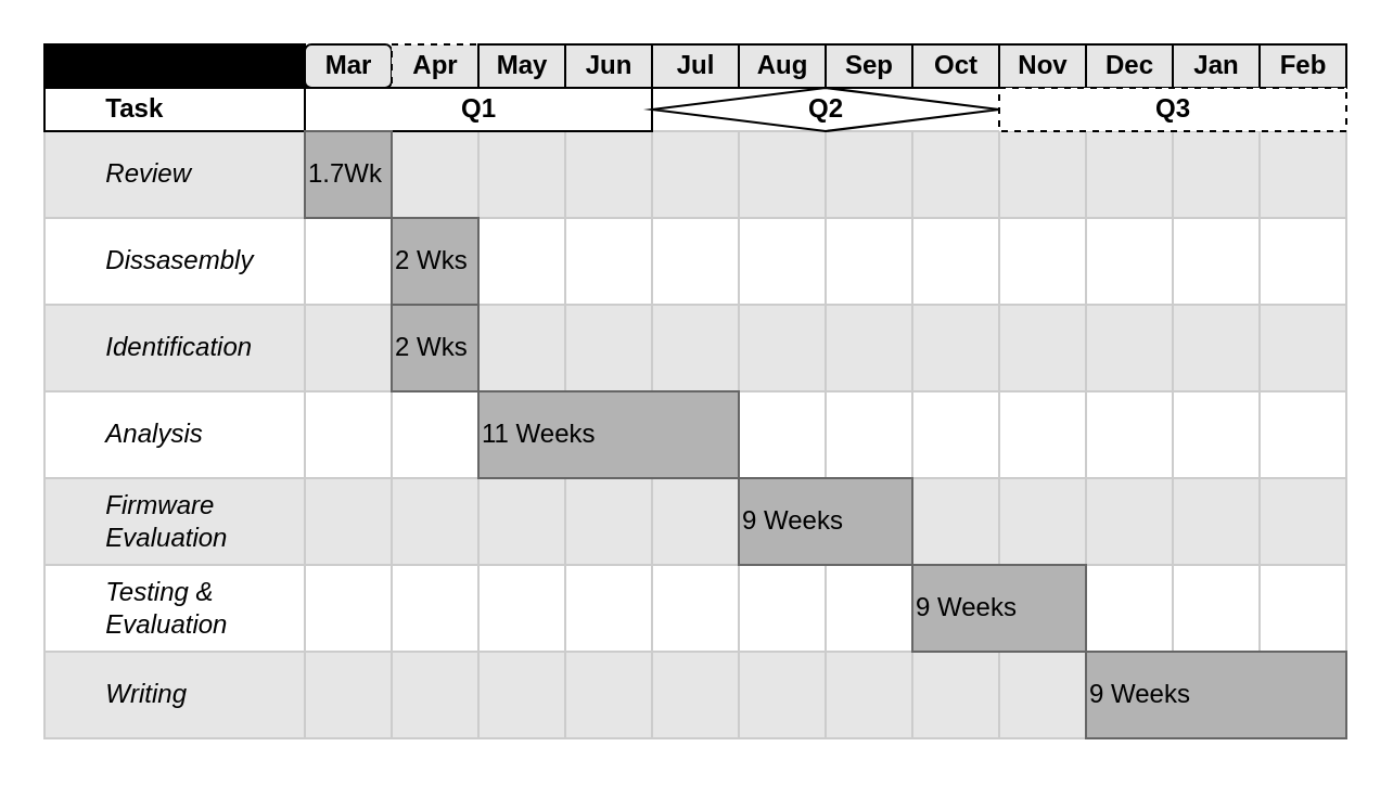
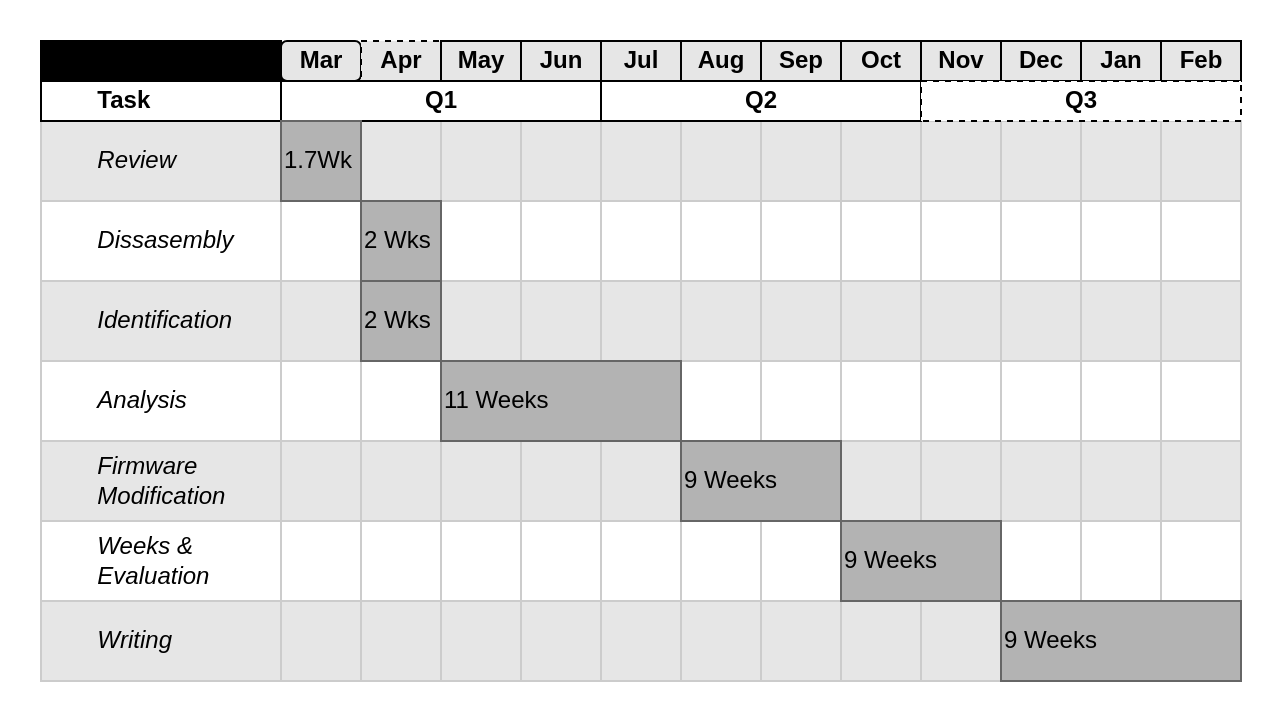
  <mxCell id="0" style=";html=1;" />
  <mxCell id="1" style=";html=1;" parent="0" />
  <mxCell id="2" value="" style="align=left;strokeColor=#CCCCCC;html=1;fillColor=#E6E6E6;" parent="1" vertex="1"><mxGeometry x="140" y="60" width="40" height="40" as="geometry" /></mxCell>
  <mxCell id="3" value="&lt;span style=&quot;white-space: pre;&quot;&gt;&#09;&lt;/span&gt;Review" style="align=left;strokeColor=#CCCCCC;html=1;fontStyle=2;fillColor=#E6E6E6;" vertex="1" parent="1"><mxGeometry x="20" y="60" width="120" height="40" as="geometry" /></mxCell>
  <mxCell id="4" value="&lt;span style=&quot;white-space: pre;&quot;&gt;&#09;&lt;/span&gt;Task" style="strokeWidth=1;fontStyle=1;html=1;align=left;" vertex="1" parent="1"><mxGeometry x="20" y="40" width="120" height="20" as="geometry" /></mxCell>
  <mxCell id="5" value="" style="strokeWidth=1;fontStyle=1;html=1;fillColor=#000000;align=left;" vertex="1" parent="1"><mxGeometry x="20" y="20" width="120" height="20" as="geometry" /></mxCell>
  <mxCell id="6" value="Mar" style="strokeWidth=1;fontStyle=1;html=1;fillColor=#E6E6E6;rounded=1;" vertex="1" parent="1"><mxGeometry x="140" y="20" width="40" height="20" as="geometry" /></mxCell>
  <mxCell id="7" value="Apr" style="strokeWidth=1;fontStyle=1;html=1;fillColor=#E6E6E6;dashed=1;" vertex="1" parent="1"><mxGeometry x="180" y="20" width="40" height="20" as="geometry" /></mxCell>
  <mxCell id="8" value="May" style="strokeWidth=1;fontStyle=1;html=1;fillColor=#E6E6E6;" vertex="1" parent="1"><mxGeometry x="220" y="20" width="40" height="20" as="geometry" /></mxCell>
  <mxCell id="9" value="Jun" style="strokeWidth=1;fontStyle=1;html=1;fillColor=#E6E6E6;" vertex="1" parent="1"><mxGeometry x="260" y="20" width="40" height="20" as="geometry" /></mxCell>
  <mxCell id="10" value="Jul" style="strokeWidth=1;fontStyle=1;html=1;fillColor=#E6E6E6;" vertex="1" parent="1"><mxGeometry x="300" y="20" width="40" height="20" as="geometry" /></mxCell>
  <mxCell id="11" value="Aug" style="strokeWidth=1;fontStyle=1;html=1;fillColor=#E6E6E6;" vertex="1" parent="1"><mxGeometry x="340" y="20" width="40" height="20" as="geometry" /></mxCell>
  <mxCell id="12" value="Sep" style="strokeWidth=1;fontStyle=1;html=1;fillColor=#E6E6E6;" vertex="1" parent="1"><mxGeometry x="380" y="20" width="40" height="20" as="geometry" /></mxCell>
  <mxCell id="13" value="Oct" style="strokeWidth=1;fontStyle=1;html=1;fillColor=#E6E6E6;" vertex="1" parent="1"><mxGeometry x="420" y="20" width="40" height="20" as="geometry" /></mxCell>
  <mxCell id="14" value="Nov" style="strokeWidth=1;fontStyle=1;html=1;fillColor=#E6E6E6;" vertex="1" parent="1"><mxGeometry x="460" y="20" width="40" height="20" as="geometry" /></mxCell>
  <mxCell id="15" value="Dec" style="strokeWidth=1;fontStyle=1;html=1;fillColor=#E6E6E6;" vertex="1" parent="1"><mxGeometry x="500" y="20" width="40" height="20" as="geometry" /></mxCell>
  <mxCell id="16" value="Jan" style="strokeWidth=1;fontStyle=1;html=1;fillColor=#E6E6E6;" vertex="1" parent="1"><mxGeometry x="540" y="20" width="40" height="20" as="geometry" /></mxCell>
  <mxCell id="17" value="Feb" style="strokeWidth=1;fontStyle=1;html=1;fillColor=#E6E6E6;" vertex="1" parent="1"><mxGeometry x="580" y="20" width="40" height="20" as="geometry" /></mxCell>
  <mxCell id="18" value="" style="align=left;strokeColor=#CCCCCC;html=1;fillColor=#E6E6E6;" vertex="1" parent="1"><mxGeometry x="180" y="60" width="40" height="40" as="geometry" /></mxCell>
  <mxCell id="19" value="" style="align=left;strokeColor=#CCCCCC;html=1;fillColor=#E6E6E6;" vertex="1" parent="1"><mxGeometry x="220" y="60" width="40" height="40" as="geometry" /></mxCell>
  <mxCell id="20" value="" style="align=left;strokeColor=#CCCCCC;html=1;fillColor=#E6E6E6;" vertex="1" parent="1"><mxGeometry x="260" y="60" width="40" height="40" as="geometry" /></mxCell>
  <mxCell id="21" value="" style="align=left;strokeColor=#CCCCCC;html=1;fillColor=#E6E6E6;" vertex="1" parent="1"><mxGeometry x="300" y="60" width="40" height="40" as="geometry" /></mxCell>
  <mxCell id="22" value="" style="align=left;strokeColor=#CCCCCC;html=1;fillColor=#E6E6E6;" vertex="1" parent="1"><mxGeometry x="340" y="60" width="40" height="40" as="geometry" /></mxCell>
  <mxCell id="23" value="" style="align=left;strokeColor=#CCCCCC;html=1;fillColor=#E6E6E6;" vertex="1" parent="1"><mxGeometry x="380" y="60" width="40" height="40" as="geometry" /></mxCell>
  <mxCell id="24" value="" style="align=left;strokeColor=#CCCCCC;html=1;fillColor=#E6E6E6;" vertex="1" parent="1"><mxGeometry x="420" y="60" width="40" height="40" as="geometry" /></mxCell>
  <mxCell id="25" value="" style="align=left;strokeColor=#CCCCCC;html=1;fillColor=#E6E6E6;" vertex="1" parent="1"><mxGeometry x="460" y="60" width="40" height="40" as="geometry" /></mxCell>
  <mxCell id="26" value="" style="align=left;strokeColor=#CCCCCC;html=1;fillColor=#E6E6E6;" vertex="1" parent="1"><mxGeometry x="500" y="60" width="40" height="40" as="geometry" /></mxCell>
  <mxCell id="27" value="" style="align=left;strokeColor=#CCCCCC;html=1;fillColor=#E6E6E6;" vertex="1" parent="1"><mxGeometry x="540" y="60" width="40" height="40" as="geometry" /></mxCell>
  <mxCell id="28" value="" style="align=left;strokeColor=#CCCCCC;html=1;fillColor=#E6E6E6;" vertex="1" parent="1"><mxGeometry x="580" y="60" width="40" height="40" as="geometry" /></mxCell>
  <mxCell id="29" value="Q1" style="strokeWidth=1;fontStyle=1;html=1;" parent="1" vertex="1"><mxGeometry x="140" y="40" width="160" height="20" as="geometry" /></mxCell>
- <mxCell id="30" value="Q2" style="rhombus;strokeWidth=1;fontStyle=1;html=1;" vertex="1" parent="1"><mxGeometry x="300" y="40" width="160" height="20" as="geometry" /></mxCell>
+ <mxCell id="30" value="Q2" style="strokeWidth=1;fontStyle=1;html=1;" vertex="1" parent="1"><mxGeometry x="300" y="40" width="160" height="20" as="geometry" /></mxCell>
  <mxCell id="31" value="Q3" style="strokeWidth=1;fontStyle=1;html=1;dashed=1;" vertex="1" parent="1"><mxGeometry x="460" y="40" width="160" height="20" as="geometry" /></mxCell>
  <mxCell id="32" value="" style="align=left;strokeColor=#CCCCCC;html=1;" vertex="1" parent="1"><mxGeometry x="140" y="100" width="40" height="40" as="geometry" /></mxCell>
  <mxCell id="33" value="&lt;span style=&quot;white-space: pre;&quot;&gt;&#09;&lt;/span&gt;Dissasembly" style="align=left;strokeColor=#CCCCCC;html=1;fontStyle=2" vertex="1" parent="1"><mxGeometry x="20" y="100" width="120" height="40" as="geometry" /></mxCell>
  <mxCell id="34" value="" style="align=left;strokeColor=#CCCCCC;html=1;" vertex="1" parent="1"><mxGeometry x="180" y="100" width="40" height="40" as="geometry" /></mxCell>
  <mxCell id="35" value="" style="align=left;strokeColor=#CCCCCC;html=1;" vertex="1" parent="1"><mxGeometry x="220" y="100" width="40" height="40" as="geometry" /></mxCell>
  <mxCell id="36" value="" style="align=left;strokeColor=#CCCCCC;html=1;" vertex="1" parent="1"><mxGeometry x="260" y="100" width="40" height="40" as="geometry" /></mxCell>
  <mxCell id="37" value="" style="align=left;strokeColor=#CCCCCC;html=1;" vertex="1" parent="1"><mxGeometry x="300" y="100" width="40" height="40" as="geometry" /></mxCell>
  <mxCell id="38" value="" style="align=left;strokeColor=#CCCCCC;html=1;" vertex="1" parent="1"><mxGeometry x="340" y="100" width="40" height="40" as="geometry" /></mxCell>
  <mxCell id="39" value="" style="align=left;strokeColor=#CCCCCC;html=1;" vertex="1" parent="1"><mxGeometry x="380" y="100" width="40" height="40" as="geometry" /></mxCell>
  <mxCell id="40" value="" style="align=left;strokeColor=#CCCCCC;html=1;" vertex="1" parent="1"><mxGeometry x="420" y="100" width="40" height="40" as="geometry" /></mxCell>
  <mxCell id="41" value="" style="align=left;strokeColor=#CCCCCC;html=1;" vertex="1" parent="1"><mxGeometry x="460" y="100" width="40" height="40" as="geometry" /></mxCell>
  <mxCell id="42" value="" style="align=left;strokeColor=#CCCCCC;html=1;" vertex="1" parent="1"><mxGeometry x="500" y="100" width="40" height="40" as="geometry" /></mxCell>
  <mxCell id="43" value="" style="align=left;strokeColor=#CCCCCC;html=1;" vertex="1" parent="1"><mxGeometry x="540" y="100" width="40" height="40" as="geometry" /></mxCell>
  <mxCell id="44" value="" style="align=left;strokeColor=#CCCCCC;html=1;" vertex="1" parent="1"><mxGeometry x="580" y="100" width="40" height="40" as="geometry" /></mxCell>
  <mxCell id="45" value="" style="align=left;strokeColor=#CCCCCC;html=1;fillColor=#E6E6E6;" vertex="1" parent="1"><mxGeometry x="140" y="140" width="40" height="40" as="geometry" /></mxCell>
  <mxCell id="46" value="&lt;span style=&quot;white-space: pre;&quot;&gt;&#09;&lt;/span&gt;Identification" style="align=left;strokeColor=#CCCCCC;html=1;fontStyle=2;fillColor=#E6E6E6;" vertex="1" parent="1"><mxGeometry x="20" y="140" width="120" height="40" as="geometry" /></mxCell>
  <mxCell id="47" value="" style="align=left;strokeColor=#CCCCCC;html=1;fillColor=#E6E6E6;" vertex="1" parent="1"><mxGeometry x="180" y="140" width="40" height="40" as="geometry" /></mxCell>
  <mxCell id="48" value="" style="align=left;strokeColor=#CCCCCC;html=1;fillColor=#E6E6E6;" vertex="1" parent="1"><mxGeometry x="220" y="140" width="40" height="40" as="geometry" /></mxCell>
  <mxCell id="49" value="" style="align=left;strokeColor=#CCCCCC;html=1;fillColor=#E6E6E6;" vertex="1" parent="1"><mxGeometry x="260" y="140" width="40" height="40" as="geometry" /></mxCell>
  <mxCell id="50" value="" style="align=left;strokeColor=#CCCCCC;html=1;fillColor=#E6E6E6;" vertex="1" parent="1"><mxGeometry x="300" y="140" width="40" height="40" as="geometry" /></mxCell>
  <mxCell id="51" value="" style="align=left;strokeColor=#CCCCCC;html=1;fillColor=#E6E6E6;" vertex="1" parent="1"><mxGeometry x="340" y="140" width="40" height="40" as="geometry" /></mxCell>
  <mxCell id="52" value="" style="align=left;strokeColor=#CCCCCC;html=1;fillColor=#E6E6E6;" vertex="1" parent="1"><mxGeometry x="380" y="140" width="40" height="40" as="geometry" /></mxCell>
  <mxCell id="53" value="" style="align=left;strokeColor=#CCCCCC;html=1;fillColor=#E6E6E6;" vertex="1" parent="1"><mxGeometry x="420" y="140" width="40" height="40" as="geometry" /></mxCell>
  <mxCell id="54" value="" style="align=left;strokeColor=#CCCCCC;html=1;fillColor=#E6E6E6;" vertex="1" parent="1"><mxGeometry x="460" y="140" width="40" height="40" as="geometry" /></mxCell>
  <mxCell id="55" value="" style="align=left;strokeColor=#CCCCCC;html=1;fillColor=#E6E6E6;" vertex="1" parent="1"><mxGeometry x="500" y="140" width="40" height="40" as="geometry" /></mxCell>
  <mxCell id="56" value="" style="align=left;strokeColor=#CCCCCC;html=1;fillColor=#E6E6E6;" vertex="1" parent="1"><mxGeometry x="540" y="140" width="40" height="40" as="geometry" /></mxCell>
  <mxCell id="57" value="" style="align=left;strokeColor=#CCCCCC;html=1;fillColor=#E6E6E6;" vertex="1" parent="1"><mxGeometry x="580" y="140" width="40" height="40" as="geometry" /></mxCell>
  <mxCell id="58" value="" style="align=left;strokeColor=#CCCCCC;html=1;" vertex="1" parent="1"><mxGeometry x="140" y="180" width="40" height="40" as="geometry" /></mxCell>
  <mxCell id="59" value="&lt;span style=&quot;white-space: pre;&quot;&gt;&#09;&lt;/span&gt;Analysis" style="align=left;strokeColor=#CCCCCC;html=1;fontStyle=2" vertex="1" parent="1"><mxGeometry x="20" y="180" width="120" height="40" as="geometry" /></mxCell>
  <mxCell id="60" value="" style="align=left;strokeColor=#CCCCCC;html=1;" vertex="1" parent="1"><mxGeometry x="180" y="180" width="40" height="40" as="geometry" /></mxCell>
  <mxCell id="61" value="" style="align=left;strokeColor=#CCCCCC;html=1;" vertex="1" parent="1"><mxGeometry x="220" y="180" width="40" height="40" as="geometry" /></mxCell>
  <mxCell id="62" value="" style="align=left;strokeColor=#CCCCCC;html=1;" vertex="1" parent="1"><mxGeometry x="260" y="180" width="40" height="40" as="geometry" /></mxCell>
  <mxCell id="63" value="" style="align=left;strokeColor=#CCCCCC;html=1;" vertex="1" parent="1"><mxGeometry x="300" y="180" width="40" height="40" as="geometry" /></mxCell>
  <mxCell id="64" value="" style="align=left;strokeColor=#CCCCCC;html=1;" vertex="1" parent="1"><mxGeometry x="340" y="180" width="40" height="40" as="geometry" /></mxCell>
  <mxCell id="65" value="" style="align=left;strokeColor=#CCCCCC;html=1;" vertex="1" parent="1"><mxGeometry x="380" y="180" width="40" height="40" as="geometry" /></mxCell>
  <mxCell id="66" value="" style="align=left;strokeColor=#CCCCCC;html=1;" vertex="1" parent="1"><mxGeometry x="420" y="180" width="40" height="40" as="geometry" /></mxCell>
  <mxCell id="67" value="" style="align=left;strokeColor=#CCCCCC;html=1;" vertex="1" parent="1"><mxGeometry x="460" y="180" width="40" height="40" as="geometry" /></mxCell>
  <mxCell id="68" value="" style="align=left;strokeColor=#CCCCCC;html=1;" vertex="1" parent="1"><mxGeometry x="500" y="180" width="40" height="40" as="geometry" /></mxCell>
  <mxCell id="69" value="" style="align=left;strokeColor=#CCCCCC;html=1;" vertex="1" parent="1"><mxGeometry x="540" y="180" width="40" height="40" as="geometry" /></mxCell>
  <mxCell id="70" value="" style="align=left;strokeColor=#CCCCCC;html=1;" vertex="1" parent="1"><mxGeometry x="580" y="180" width="40" height="40" as="geometry" /></mxCell>
  <mxCell id="71" value="" style="align=left;strokeColor=#CCCCCC;html=1;fillColor=#E6E6E6;" vertex="1" parent="1"><mxGeometry x="140" y="220" width="40" height="40" as="geometry" /></mxCell>
- <mxCell id="72" value="&lt;span style=&quot;white-space: pre;&quot;&gt;&#09;&lt;/span&gt;Firmware&lt;br&gt;&lt;span style=&quot;white-space: pre;&quot;&gt;&#09;&lt;/span&gt;Evaluation" style="align=left;strokeColor=#CCCCCC;html=1;fontStyle=2;fillColor=#E6E6E6;" vertex="1" parent="1"><mxGeometry x="20" y="220" width="120" height="40" as="geometry" /></mxCell>
+ <mxCell id="72" value="&lt;span style=&quot;white-space: pre;&quot;&gt;&#09;&lt;/span&gt;Firmware&lt;br&gt;&lt;span style=&quot;white-space: pre;&quot;&gt;&#09;&lt;/span&gt;Modification" style="align=left;strokeColor=#CCCCCC;html=1;fontStyle=2;fillColor=#E6E6E6;" vertex="1" parent="1"><mxGeometry x="20" y="220" width="120" height="40" as="geometry" /></mxCell>
  <mxCell id="73" value="" style="align=left;strokeColor=#CCCCCC;html=1;fillColor=#E6E6E6;" vertex="1" parent="1"><mxGeometry x="180" y="220" width="40" height="40" as="geometry" /></mxCell>
  <mxCell id="74" value="" style="align=left;strokeColor=#CCCCCC;html=1;fillColor=#E6E6E6;" vertex="1" parent="1"><mxGeometry x="220" y="220" width="40" height="40" as="geometry" /></mxCell>
  <mxCell id="75" value="" style="align=left;strokeColor=#CCCCCC;html=1;fillColor=#E6E6E6;" vertex="1" parent="1"><mxGeometry x="260" y="220" width="40" height="40" as="geometry" /></mxCell>
  <mxCell id="76" value="" style="align=left;strokeColor=#CCCCCC;html=1;fillColor=#E6E6E6;" vertex="1" parent="1"><mxGeometry x="300" y="220" width="40" height="40" as="geometry" /></mxCell>
  <mxCell id="77" value="" style="align=left;strokeColor=#CCCCCC;html=1;fillColor=#E6E6E6;" vertex="1" parent="1"><mxGeometry x="340" y="220" width="40" height="40" as="geometry" /></mxCell>
  <mxCell id="78" value="" style="align=left;strokeColor=#CCCCCC;html=1;fillColor=#E6E6E6;" vertex="1" parent="1"><mxGeometry x="380" y="220" width="40" height="40" as="geometry" /></mxCell>
  <mxCell id="79" value="" style="align=left;strokeColor=#CCCCCC;html=1;fillColor=#E6E6E6;" vertex="1" parent="1"><mxGeometry x="420" y="220" width="40" height="40" as="geometry" /></mxCell>
  <mxCell id="80" value="" style="align=left;strokeColor=#CCCCCC;html=1;fillColor=#E6E6E6;" vertex="1" parent="1"><mxGeometry x="460" y="220" width="40" height="40" as="geometry" /></mxCell>
  <mxCell id="81" value="" style="align=left;strokeColor=#CCCCCC;html=1;fillColor=#E6E6E6;" vertex="1" parent="1"><mxGeometry x="500" y="220" width="40" height="40" as="geometry" /></mxCell>
  <mxCell id="82" value="" style="align=left;strokeColor=#CCCCCC;html=1;fillColor=#E6E6E6;" vertex="1" parent="1"><mxGeometry x="540" y="220" width="40" height="40" as="geometry" /></mxCell>
  <mxCell id="83" value="" style="align=left;strokeColor=#CCCCCC;html=1;fillColor=#E6E6E6;" vertex="1" parent="1"><mxGeometry x="580" y="220" width="40" height="40" as="geometry" /></mxCell>
  <mxCell id="84" value="" style="align=left;strokeColor=#CCCCCC;html=1;" vertex="1" parent="1"><mxGeometry x="140" y="260" width="40" height="40" as="geometry" /></mxCell>
- <mxCell id="85" value="&lt;span style=&quot;white-space: pre;&quot;&gt;&#09;&lt;/span&gt;Testing &amp;amp;&lt;br&gt;&lt;span style=&quot;white-space: pre;&quot;&gt;&#09;&lt;/span&gt;Evaluation" style="align=left;strokeColor=#CCCCCC;html=1;fontStyle=2" vertex="1" parent="1"><mxGeometry x="20" y="260" width="120" height="40" as="geometry" /></mxCell>
+ <mxCell id="85" value="&lt;span style=&quot;white-space: pre;&quot;&gt;&#09;&lt;/span&gt;Weeks &amp;amp;&lt;br&gt;&lt;span style=&quot;white-space: pre;&quot;&gt;&#09;&lt;/span&gt;Evaluation" style="align=left;strokeColor=#CCCCCC;html=1;fontStyle=2" vertex="1" parent="1"><mxGeometry x="20" y="260" width="120" height="40" as="geometry" /></mxCell>
  <mxCell id="86" value="" style="align=left;strokeColor=#CCCCCC;html=1;" vertex="1" parent="1"><mxGeometry x="180" y="260" width="40" height="40" as="geometry" /></mxCell>
  <mxCell id="87" value="" style="align=left;strokeColor=#CCCCCC;html=1;" vertex="1" parent="1"><mxGeometry x="220" y="260" width="40" height="40" as="geometry" /></mxCell>
  <mxCell id="88" value="" style="align=left;strokeColor=#CCCCCC;html=1;" vertex="1" parent="1"><mxGeometry x="260" y="260" width="40" height="40" as="geometry" /></mxCell>
  <mxCell id="89" value="" style="align=left;strokeColor=#CCCCCC;html=1;" vertex="1" parent="1"><mxGeometry x="300" y="260" width="40" height="40" as="geometry" /></mxCell>
  <mxCell id="90" value="" style="align=left;strokeColor=#CCCCCC;html=1;" vertex="1" parent="1"><mxGeometry x="340" y="260" width="40" height="40" as="geometry" /></mxCell>
  <mxCell id="91" value="" style="align=left;strokeColor=#CCCCCC;html=1;" vertex="1" parent="1"><mxGeometry x="380" y="260" width="40" height="40" as="geometry" /></mxCell>
  <mxCell id="92" value="" style="align=left;strokeColor=#CCCCCC;html=1;" vertex="1" parent="1"><mxGeometry x="420" y="260" width="40" height="40" as="geometry" /></mxCell>
  <mxCell id="93" value="" style="align=left;strokeColor=#CCCCCC;html=1;" vertex="1" parent="1"><mxGeometry x="460" y="260" width="40" height="40" as="geometry" /></mxCell>
  <mxCell id="94" value="" style="align=left;strokeColor=#CCCCCC;html=1;" vertex="1" parent="1"><mxGeometry x="500" y="260" width="40" height="40" as="geometry" /></mxCell>
  <mxCell id="95" value="" style="align=left;strokeColor=#CCCCCC;html=1;" vertex="1" parent="1"><mxGeometry x="540" y="260" width="40" height="40" as="geometry" /></mxCell>
  <mxCell id="96" value="" style="align=left;strokeColor=#CCCCCC;html=1;" vertex="1" parent="1"><mxGeometry x="580" y="260" width="40" height="40" as="geometry" /></mxCell>
  <mxCell id="97" value="" style="align=left;strokeColor=#CCCCCC;html=1;fillColor=#E6E6E6;" vertex="1" parent="1"><mxGeometry x="140" y="300" width="40" height="40" as="geometry" /></mxCell>
  <mxCell id="98" value="&lt;span style=&quot;white-space: pre;&quot;&gt;&#09;&lt;/span&gt;Writing" style="align=left;strokeColor=#CCCCCC;html=1;fontStyle=2;fillColor=#E6E6E6;" vertex="1" parent="1"><mxGeometry x="20" y="300" width="120" height="40" as="geometry" /></mxCell>
  <mxCell id="99" value="" style="align=left;strokeColor=#CCCCCC;html=1;fillColor=#E6E6E6;" vertex="1" parent="1"><mxGeometry x="180" y="300" width="40" height="40" as="geometry" /></mxCell>
  <mxCell id="100" value="" style="align=left;strokeColor=#CCCCCC;html=1;fillColor=#E6E6E6;" vertex="1" parent="1"><mxGeometry x="220" y="300" width="40" height="40" as="geometry" /></mxCell>
  <mxCell id="101" value="" style="align=left;strokeColor=#CCCCCC;html=1;fillColor=#E6E6E6;" vertex="1" parent="1"><mxGeometry x="260" y="300" width="40" height="40" as="geometry" /></mxCell>
  <mxCell id="102" value="" style="align=left;strokeColor=#CCCCCC;html=1;fillColor=#E6E6E6;" vertex="1" parent="1"><mxGeometry x="300" y="300" width="40" height="40" as="geometry" /></mxCell>
  <mxCell id="103" value="" style="align=left;strokeColor=#CCCCCC;html=1;fillColor=#E6E6E6;" vertex="1" parent="1"><mxGeometry x="340" y="300" width="40" height="40" as="geometry" /></mxCell>
  <mxCell id="104" value="" style="align=left;strokeColor=#CCCCCC;html=1;fillColor=#E6E6E6;" vertex="1" parent="1"><mxGeometry x="380" y="300" width="40" height="40" as="geometry" /></mxCell>
  <mxCell id="105" value="" style="align=left;strokeColor=#CCCCCC;html=1;fillColor=#E6E6E6;" vertex="1" parent="1"><mxGeometry x="420" y="300" width="40" height="40" as="geometry" /></mxCell>
  <mxCell id="106" value="" style="align=left;strokeColor=#CCCCCC;html=1;fillColor=#E6E6E6;" vertex="1" parent="1"><mxGeometry x="460" y="300" width="40" height="40" as="geometry" /></mxCell>
  <mxCell id="107" value="" style="align=left;strokeColor=#CCCCCC;html=1;" vertex="1" parent="1"><mxGeometry x="500" y="300" width="40" height="40" as="geometry" /></mxCell>
  <mxCell id="108" value="" style="align=left;strokeColor=#CCCCCC;html=1;" vertex="1" parent="1"><mxGeometry x="540" y="300" width="40" height="40" as="geometry" /></mxCell>
  <mxCell id="109" value="" style="align=left;strokeColor=#CCCCCC;html=1;" vertex="1" parent="1"><mxGeometry x="580" y="300" width="40" height="40" as="geometry" /></mxCell>
  <mxCell id="110" value="1.7Wk" style="align=left;strokeColor=#666666;html=1;fillColor=#B3B3B3;" parent="1" vertex="1"><mxGeometry x="140" y="60" width="40" height="40" as="geometry" /></mxCell>
  <mxCell id="111" value="2 Wks" style="align=left;strokeColor=#666666;html=1;fillColor=#B3B3B3;" vertex="1" parent="1"><mxGeometry x="180" y="100" width="40" height="40" as="geometry" /></mxCell>
  <mxCell id="112" value="2 Wks" style="align=left;strokeColor=#666666;html=1;fillColor=#B3B3B3;" vertex="1" parent="1"><mxGeometry x="180" y="140" width="40" height="40" as="geometry" /></mxCell>
  <mxCell id="113" value="11 Weeks" style="align=left;strokeColor=#666666;html=1;fillColor=#B3B3B3;" vertex="1" parent="1"><mxGeometry x="220" y="180" width="120" height="40" as="geometry" /></mxCell>
  <mxCell id="114" value="9 Weeks" style="align=left;strokeColor=#666666;html=1;fillColor=#B3B3B3;" vertex="1" parent="1"><mxGeometry x="340" y="220" width="80" height="40" as="geometry" /></mxCell>
  <mxCell id="115" value="9 Weeks" style="align=left;strokeColor=#666666;html=1;fillColor=#B3B3B3;" vertex="1" parent="1"><mxGeometry x="420" y="260" width="80" height="40" as="geometry" /></mxCell>
  <mxCell id="116" value="9 Weeks" style="align=left;strokeColor=#666666;html=1;fillColor=#B3B3B3;" vertex="1" parent="1"><mxGeometry x="500" y="300" width="120" height="40" as="geometry" /></mxCell>
